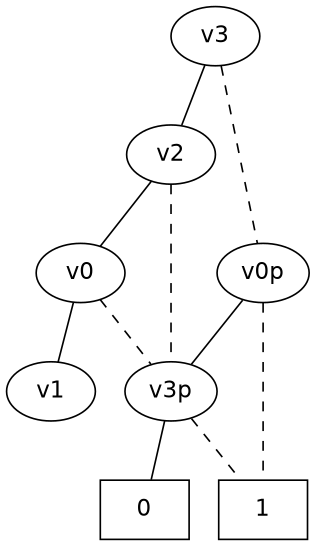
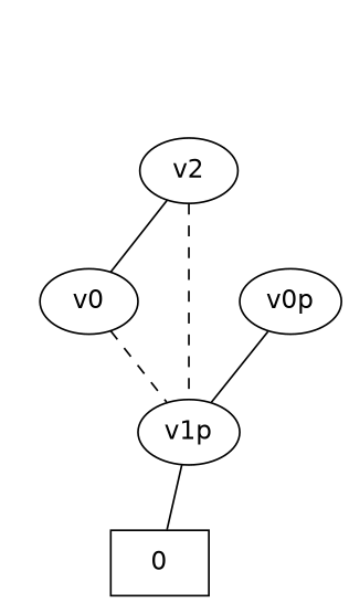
  graph {
    fontname="DejaVu Sans"
    node [fontname="DejaVu Sans"]
    edge [fontname="DejaVu Sans" style=solid]
-   n1 [label=v3]
    n2 [label=v2]
    n3 [label=v0p]
    n4 [label=v0]
-   n5 [label=v3p]
-   n6 [label=1 shape=box]
+   n5 [label=v1p]
    n7 [label=0 shape=box]
-   n8 [label=v1]
-   n1 -- n2
-   n1 -- n3 [style=dashed]
    n2 -- n4
    n2 -- n5 [style=dashed]
    n3 -- n5
-   n3 -- n6 [style=dashed]
    n4 -- n5 [style=dashed]
-   n4 -- n8
-   n5 -- n6 [style=dashed]
    n5 -- n7
  }
